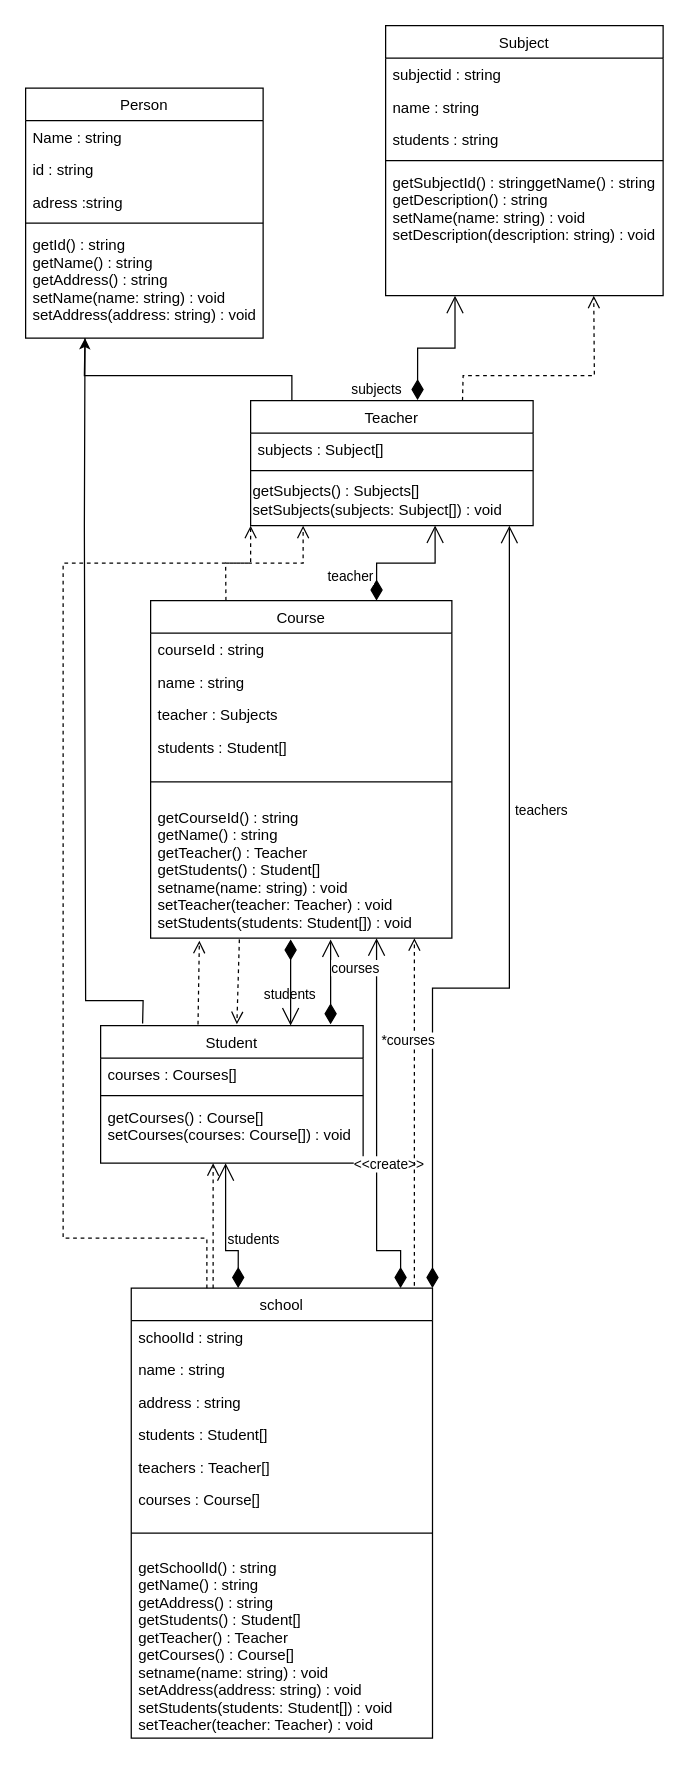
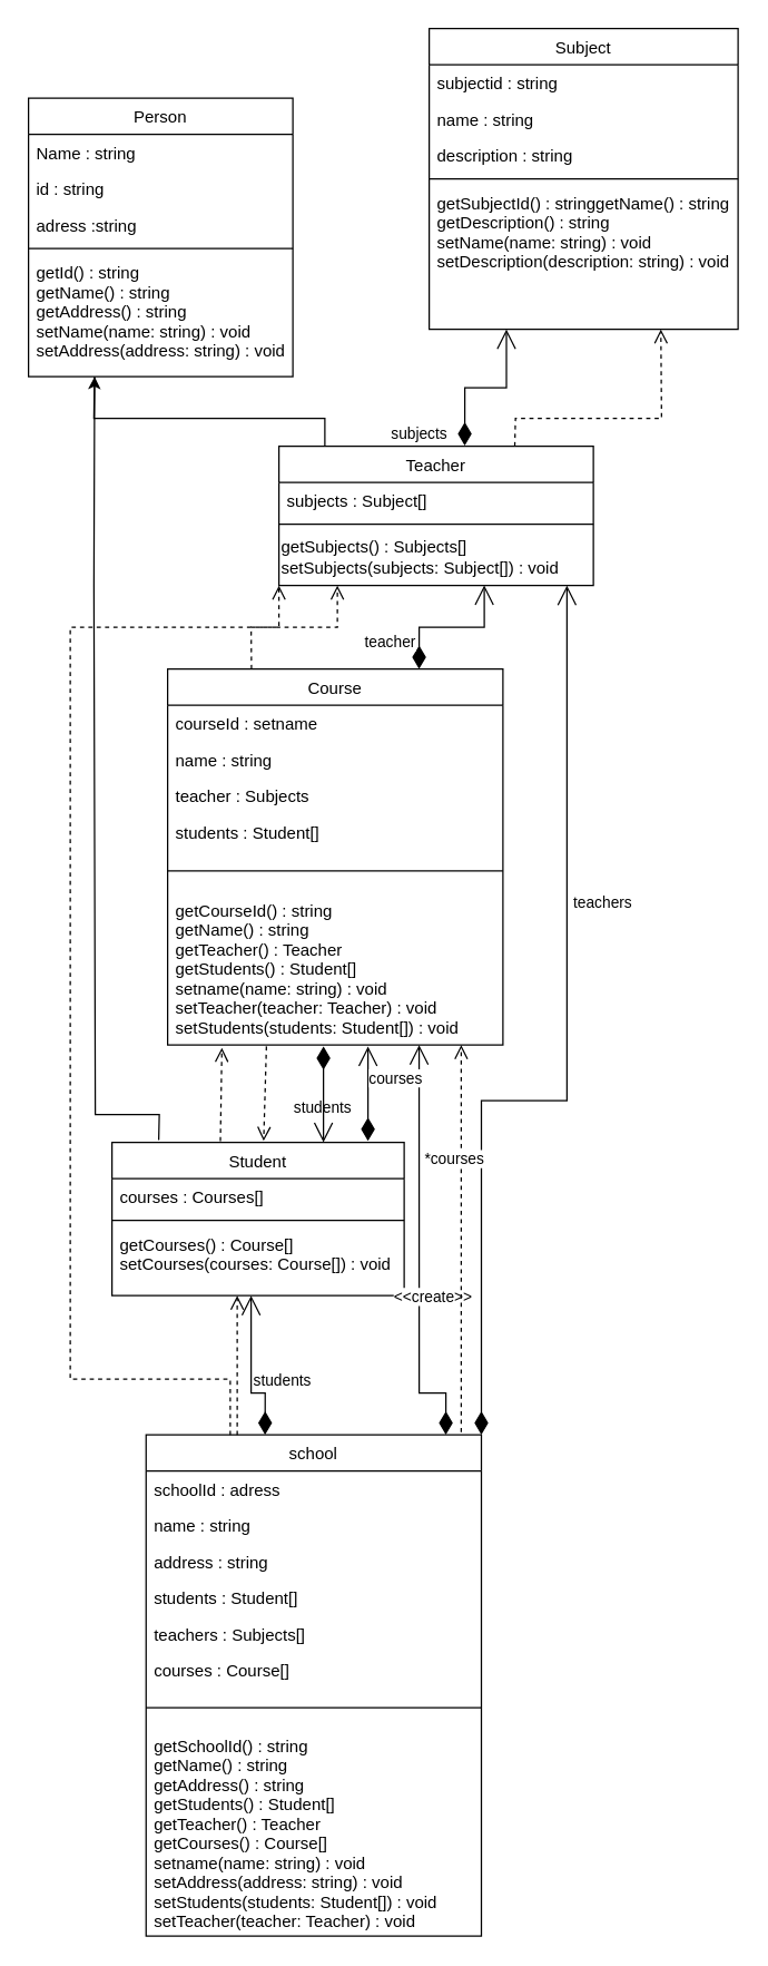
  <mxCell id="0" />
  <mxCell id="1" parent="0" />
  <mxCell id="2" value="Person" style="swimlane;fontStyle=0;align=center;verticalAlign=top;childLayout=stackLayout;horizontal=1;startSize=26;horizontalStack=0;resizeParent=1;resizeLast=0;collapsible=1;marginBottom=0;rounded=0;shadow=0;strokeWidth=1;labelBackgroundColor=none;" parent="1" vertex="1"><mxGeometry x="20" y="70" width="190" height="200" as="geometry"><mxRectangle x="230" y="140" width="160" height="26" as="alternateBounds" /></mxGeometry></mxCell>
  <mxCell id="3" value="Name : string" style="text;align=left;verticalAlign=top;spacingLeft=4;spacingRight=4;overflow=hidden;rotatable=0;points=[[0,0.5],[1,0.5]];portConstraint=eastwest;labelBackgroundColor=none;" parent="2" vertex="1"><mxGeometry y="26" width="190" height="26" as="geometry" /></mxCell>
  <mxCell id="4" value="id : string" style="text;align=left;verticalAlign=top;spacingLeft=4;spacingRight=4;overflow=hidden;rotatable=0;points=[[0,0.5],[1,0.5]];portConstraint=eastwest;rounded=0;shadow=0;html=0;labelBackgroundColor=none;" parent="2" vertex="1"><mxGeometry y="52" width="190" height="26" as="geometry" /></mxCell>
  <mxCell id="5" value="adress :string" style="text;align=left;verticalAlign=top;spacingLeft=4;spacingRight=4;overflow=hidden;rotatable=0;points=[[0,0.5],[1,0.5]];portConstraint=eastwest;rounded=0;shadow=0;html=0;labelBackgroundColor=none;" parent="2" vertex="1"><mxGeometry y="78" width="190" height="26" as="geometry" /></mxCell>
  <mxCell id="6" value="" style="line;html=1;strokeWidth=1;align=left;verticalAlign=middle;spacingTop=-1;spacingLeft=3;spacingRight=3;rotatable=0;labelPosition=right;points=[];portConstraint=eastwest;labelBackgroundColor=none;" parent="2" vertex="1"><mxGeometry y="104" width="190" height="8" as="geometry" /></mxCell>
  <mxCell id="7" value="getId() : string&#10;getName() : string&#10;getAddress() : string&#10;setName(name: string) : void&#10;setAddress(address: string) : void" style="text;align=left;verticalAlign=top;spacingLeft=4;spacingRight=4;overflow=hidden;rotatable=0;points=[[0,0.5],[1,0.5]];portConstraint=eastwest;labelBackgroundColor=none;" parent="2" vertex="1"><mxGeometry y="112" width="190" height="78" as="geometry" /></mxCell>
  <mxCell id="8" value="Student" style="swimlane;fontStyle=0;align=center;verticalAlign=top;childLayout=stackLayout;horizontal=1;startSize=26;horizontalStack=0;resizeParent=1;resizeLast=0;collapsible=1;marginBottom=0;rounded=0;shadow=0;strokeWidth=1;labelBackgroundColor=none;" parent="1" vertex="1"><mxGeometry x="80" y="820" width="210" height="110" as="geometry"><mxRectangle x="130" y="380" width="160" height="26" as="alternateBounds" /></mxGeometry></mxCell>
  <mxCell id="9" value="courses : Courses[]" style="text;align=left;verticalAlign=top;spacingLeft=4;spacingRight=4;overflow=hidden;rotatable=0;points=[[0,0.5],[1,0.5]];portConstraint=eastwest;labelBackgroundColor=none;" parent="8" vertex="1"><mxGeometry y="26" width="210" height="26" as="geometry" /></mxCell>
  <mxCell id="10" value="" style="line;html=1;strokeWidth=1;align=left;verticalAlign=middle;spacingTop=-1;spacingLeft=3;spacingRight=3;rotatable=0;labelPosition=right;points=[];portConstraint=eastwest;labelBackgroundColor=none;" parent="8" vertex="1"><mxGeometry y="52" width="210" height="8" as="geometry" /></mxCell>
  <mxCell id="11" value="getCourses() : Course[]&#10;setCourses(courses: Course[]) : void" style="text;align=left;verticalAlign=top;spacingLeft=4;spacingRight=4;overflow=hidden;rotatable=0;points=[[0,0.5],[1,0.5]];portConstraint=eastwest;fontStyle=0;labelBackgroundColor=none;" parent="8" vertex="1"><mxGeometry y="60" width="210" height="40" as="geometry" /></mxCell>
  <mxCell id="12" value="Teacher" style="swimlane;fontStyle=0;align=center;verticalAlign=top;childLayout=stackLayout;horizontal=1;startSize=26;horizontalStack=0;resizeParent=1;resizeLast=0;collapsible=1;marginBottom=0;rounded=0;shadow=0;strokeWidth=1;labelBackgroundColor=none;" parent="1" vertex="1"><mxGeometry x="200" y="320" width="226" height="100" as="geometry"><mxRectangle x="340" y="380" width="170" height="26" as="alternateBounds" /></mxGeometry></mxCell>
  <mxCell id="13" value="subjects : Subject[]" style="text;align=left;verticalAlign=top;spacingLeft=4;spacingRight=4;overflow=hidden;rotatable=0;points=[[0,0.5],[1,0.5]];portConstraint=eastwest;labelBackgroundColor=none;" parent="12" vertex="1"><mxGeometry y="26" width="226" height="26" as="geometry" /></mxCell>
  <mxCell id="14" value="" style="line;html=1;strokeWidth=1;align=left;verticalAlign=middle;spacingTop=-1;spacingLeft=3;spacingRight=3;rotatable=0;labelPosition=right;points=[];portConstraint=eastwest;labelBackgroundColor=none;" parent="12" vertex="1"><mxGeometry y="52" width="226" height="8" as="geometry" /></mxCell>
  <mxCell id="15" value="getSubjects() : Subjects[]&lt;div&gt;setSubjects(subjects: Subject[]) : void&lt;/div&gt;" style="text;html=1;align=left;verticalAlign=middle;resizable=0;points=[];autosize=1;strokeColor=none;fillColor=none;" vertex="1" parent="12"><mxGeometry y="60" width="226" height="40" as="geometry" /></mxCell>
  <mxCell id="16" value="Subject" style="swimlane;fontStyle=0;align=center;verticalAlign=top;childLayout=stackLayout;horizontal=1;startSize=26;horizontalStack=0;resizeParent=1;resizeLast=0;collapsible=1;marginBottom=0;rounded=0;shadow=0;strokeWidth=1;labelBackgroundColor=none;" parent="1" vertex="1"><mxGeometry x="308" y="20" width="222" height="216" as="geometry"><mxRectangle x="550" y="140" width="160" height="26" as="alternateBounds" /></mxGeometry></mxCell>
  <mxCell id="17" value="subjectid : string    " style="text;align=left;verticalAlign=top;spacingLeft=4;spacingRight=4;overflow=hidden;rotatable=0;points=[[0,0.5],[1,0.5]];portConstraint=eastwest;labelBackgroundColor=none;" parent="16" vertex="1"><mxGeometry y="26" width="222" height="26" as="geometry" /></mxCell>
  <mxCell id="18" value="name : string" style="text;align=left;verticalAlign=top;spacingLeft=4;spacingRight=4;overflow=hidden;rotatable=0;points=[[0,0.5],[1,0.5]];portConstraint=eastwest;rounded=0;shadow=0;html=0;labelBackgroundColor=none;" parent="16" vertex="1"><mxGeometry y="52" width="222" height="26" as="geometry" /></mxCell>
- <mxCell id="19" value="students : string" style="text;align=left;verticalAlign=top;spacingLeft=4;spacingRight=4;overflow=hidden;rotatable=0;points=[[0,0.5],[1,0.5]];portConstraint=eastwest;rounded=0;shadow=0;html=0;labelBackgroundColor=none;" parent="16" vertex="1"><mxGeometry y="78" width="222" height="26" as="geometry" /></mxCell>
+ <mxCell id="19" value="description : string" style="text;align=left;verticalAlign=top;spacingLeft=4;spacingRight=4;overflow=hidden;rotatable=0;points=[[0,0.5],[1,0.5]];portConstraint=eastwest;rounded=0;shadow=0;html=0;labelBackgroundColor=none;" parent="16" vertex="1"><mxGeometry y="78" width="222" height="26" as="geometry" /></mxCell>
  <mxCell id="20" value="" style="line;html=1;strokeWidth=1;align=left;verticalAlign=middle;spacingTop=-1;spacingLeft=3;spacingRight=3;rotatable=0;labelPosition=right;points=[];portConstraint=eastwest;labelBackgroundColor=none;" parent="16" vertex="1"><mxGeometry y="104" width="222" height="8" as="geometry" /></mxCell>
  <mxCell id="21" value="getSubjectId() : stringgetName() : string&#10;getDescription() : string&#10;setName(name: string) : void&#10;setDescription(description: string) : void" style="text;align=left;verticalAlign=top;spacingLeft=4;spacingRight=4;overflow=hidden;rotatable=0;points=[[0,0.5],[1,0.5]];portConstraint=eastwest;labelBackgroundColor=none;" parent="16" vertex="1"><mxGeometry y="112" width="222" height="60" as="geometry" /></mxCell>
  <mxCell id="22" value="Course" style="swimlane;fontStyle=0;align=center;verticalAlign=top;childLayout=stackLayout;horizontal=1;startSize=26;horizontalStack=0;resizeParent=1;resizeLast=0;collapsible=1;marginBottom=0;rounded=0;shadow=0;strokeWidth=1;labelBackgroundColor=none;" vertex="1" parent="1"><mxGeometry x="120" y="480" width="241" height="270" as="geometry"><mxRectangle x="230" y="140" width="160" height="26" as="alternateBounds" /></mxGeometry></mxCell>
- <mxCell id="23" value="courseId : string" style="text;align=left;verticalAlign=top;spacingLeft=4;spacingRight=4;overflow=hidden;rotatable=0;points=[[0,0.5],[1,0.5]];portConstraint=eastwest;labelBackgroundColor=none;" vertex="1" parent="22"><mxGeometry y="26" width="241" height="26" as="geometry" /></mxCell>
+ <mxCell id="23" value="courseId : setname" style="text;align=left;verticalAlign=top;spacingLeft=4;spacingRight=4;overflow=hidden;rotatable=0;points=[[0,0.5],[1,0.5]];portConstraint=eastwest;labelBackgroundColor=none;" vertex="1" parent="22"><mxGeometry y="26" width="241" height="26" as="geometry" /></mxCell>
  <mxCell id="24" value="name : string" style="text;align=left;verticalAlign=top;spacingLeft=4;spacingRight=4;overflow=hidden;rotatable=0;points=[[0,0.5],[1,0.5]];portConstraint=eastwest;rounded=0;shadow=0;html=0;labelBackgroundColor=none;" vertex="1" parent="22"><mxGeometry y="52" width="241" height="26" as="geometry" /></mxCell>
  <mxCell id="25" value="teacher : Subjects" style="text;align=left;verticalAlign=top;spacingLeft=4;spacingRight=4;overflow=hidden;rotatable=0;points=[[0,0.5],[1,0.5]];portConstraint=eastwest;rounded=0;shadow=0;html=0;labelBackgroundColor=none;" vertex="1" parent="22"><mxGeometry y="78" width="241" height="26" as="geometry" /></mxCell>
  <mxCell id="26" value="students : Student[]" style="text;align=left;verticalAlign=top;spacingLeft=4;spacingRight=4;overflow=hidden;rotatable=0;points=[[0,0.5],[1,0.5]];portConstraint=eastwest;rounded=0;shadow=0;html=0;labelBackgroundColor=none;" vertex="1" parent="22"><mxGeometry y="104" width="241" height="26" as="geometry" /></mxCell>
  <mxCell id="27" value="" style="line;html=1;strokeWidth=1;align=left;verticalAlign=middle;spacingTop=-1;spacingLeft=3;spacingRight=3;rotatable=0;labelPosition=right;points=[];portConstraint=eastwest;labelBackgroundColor=none;" vertex="1" parent="22"><mxGeometry y="130" width="241" height="30" as="geometry" /></mxCell>
  <mxCell id="28" value="getCourseId() : string&#10;getName() : string&#10;getTeacher() : Teacher&#10;getStudents() : Student[]&#10;setname(name: string) : void&#10;setTeacher(teacher: Teacher) : void&#10;setStudents(students: Student[]) : void" style="text;align=left;verticalAlign=top;spacingLeft=4;spacingRight=4;overflow=hidden;rotatable=0;points=[[0,0.5],[1,0.5]];portConstraint=eastwest;labelBackgroundColor=none;" vertex="1" parent="22"><mxGeometry y="160" width="241" height="100" as="geometry" /></mxCell>
  <mxCell id="29" value="school" style="swimlane;fontStyle=0;align=center;verticalAlign=top;childLayout=stackLayout;horizontal=1;startSize=26;horizontalStack=0;resizeParent=1;resizeLast=0;collapsible=1;marginBottom=0;rounded=0;shadow=0;strokeWidth=1;labelBackgroundColor=none;" vertex="1" parent="1"><mxGeometry x="104.5" y="1030" width="241" height="360" as="geometry"><mxRectangle x="230" y="140" width="160" height="26" as="alternateBounds" /></mxGeometry></mxCell>
- <mxCell id="30" value="schoolId : string" style="text;align=left;verticalAlign=top;spacingLeft=4;spacingRight=4;overflow=hidden;rotatable=0;points=[[0,0.5],[1,0.5]];portConstraint=eastwest;labelBackgroundColor=none;" vertex="1" parent="29"><mxGeometry y="26" width="241" height="26" as="geometry" /></mxCell>
+ <mxCell id="30" value="schoolId : adress" style="text;align=left;verticalAlign=top;spacingLeft=4;spacingRight=4;overflow=hidden;rotatable=0;points=[[0,0.5],[1,0.5]];portConstraint=eastwest;labelBackgroundColor=none;" vertex="1" parent="29"><mxGeometry y="26" width="241" height="26" as="geometry" /></mxCell>
  <mxCell id="31" value="name : string" style="text;align=left;verticalAlign=top;spacingLeft=4;spacingRight=4;overflow=hidden;rotatable=0;points=[[0,0.5],[1,0.5]];portConstraint=eastwest;rounded=0;shadow=0;html=0;labelBackgroundColor=none;" vertex="1" parent="29"><mxGeometry y="52" width="241" height="26" as="geometry" /></mxCell>
  <mxCell id="32" value="address : string" style="text;align=left;verticalAlign=top;spacingLeft=4;spacingRight=4;overflow=hidden;rotatable=0;points=[[0,0.5],[1,0.5]];portConstraint=eastwest;rounded=0;shadow=0;html=0;labelBackgroundColor=none;" vertex="1" parent="29"><mxGeometry y="78" width="241" height="26" as="geometry" /></mxCell>
  <mxCell id="33" value="students : Student[]" style="text;align=left;verticalAlign=top;spacingLeft=4;spacingRight=4;overflow=hidden;rotatable=0;points=[[0,0.5],[1,0.5]];portConstraint=eastwest;rounded=0;shadow=0;html=0;labelBackgroundColor=none;" vertex="1" parent="29"><mxGeometry y="104" width="241" height="26" as="geometry" /></mxCell>
- <mxCell id="34" value="teachers : Teacher[]" style="text;align=left;verticalAlign=top;spacingLeft=4;spacingRight=4;overflow=hidden;rotatable=0;points=[[0,0.5],[1,0.5]];portConstraint=eastwest;rounded=0;shadow=0;html=0;labelBackgroundColor=none;" vertex="1" parent="29"><mxGeometry y="130" width="241" height="26" as="geometry" /></mxCell>
+ <mxCell id="34" value="teachers : Subjects[]" style="text;align=left;verticalAlign=top;spacingLeft=4;spacingRight=4;overflow=hidden;rotatable=0;points=[[0,0.5],[1,0.5]];portConstraint=eastwest;rounded=0;shadow=0;html=0;labelBackgroundColor=none;" vertex="1" parent="29"><mxGeometry y="130" width="241" height="26" as="geometry" /></mxCell>
  <mxCell id="35" value="courses : Course[]" style="text;align=left;verticalAlign=top;spacingLeft=4;spacingRight=4;overflow=hidden;rotatable=0;points=[[0,0.5],[1,0.5]];portConstraint=eastwest;rounded=0;shadow=0;html=0;labelBackgroundColor=none;" vertex="1" parent="29"><mxGeometry y="156" width="241" height="26" as="geometry" /></mxCell>
  <mxCell id="36" value="" style="line;html=1;strokeWidth=1;align=left;verticalAlign=middle;spacingTop=-1;spacingLeft=3;spacingRight=3;rotatable=0;labelPosition=right;points=[];portConstraint=eastwest;labelBackgroundColor=none;" vertex="1" parent="29"><mxGeometry y="182" width="241" height="28" as="geometry" /></mxCell>
  <mxCell id="37" value="getSchoolId() : string&#10;getName() : string&#10;getAddress() : string&#10;getStudents() : Student[]&#10;getTeacher() : Teacher&#10;getCourses() : Course[]&#10;setname(name: string) : void&#10;setAddress(address: string) : void&#10;setStudents(students: Student[]) : void&#10;setTeacher(teacher: Teacher) : void&#10;&#10;" style="text;align=left;verticalAlign=top;spacingLeft=4;spacingRight=4;overflow=hidden;rotatable=0;points=[[0,0.5],[1,0.5]];portConstraint=eastwest;labelBackgroundColor=none;" vertex="1" parent="29"><mxGeometry y="210" width="241" height="150" as="geometry" /></mxCell>
  <mxCell id="38" value="" style="html=1;verticalAlign=bottom;endArrow=open;dashed=1;endSize=8;curved=0;rounded=0;exitX=0.75;exitY=0;exitDx=0;exitDy=0;entryX=0.75;entryY=1;entryDx=0;entryDy=0;" edge="1" parent="1" source="12" target="16"><mxGeometry relative="1" as="geometry"><mxPoint x="330" y="300" as="sourcePoint" /><mxPoint x="250" y="300" as="targetPoint" /><Array as="points"><mxPoint x="370" y="300" /><mxPoint x="475" y="300" /></Array></mxGeometry></mxCell>
  <mxCell id="39" value="" style="endArrow=classic;html=1;rounded=0;entryX=0.25;entryY=1;entryDx=0;entryDy=0;" edge="1" parent="1" target="2"><mxGeometry width="50" height="50" relative="1" as="geometry"><mxPoint x="233" y="320" as="sourcePoint" /><mxPoint x="60" y="300" as="targetPoint" /><Array as="points"><mxPoint x="233" y="300" /><mxPoint x="67" y="300" /></Array></mxGeometry></mxCell>
  <mxCell id="40" value="subjects" style="endArrow=open;html=1;endSize=12;startArrow=diamondThin;startSize=14;startFill=1;edgeStyle=orthogonalEdgeStyle;align=left;verticalAlign=bottom;rounded=0;exitX=0.591;exitY=-0.004;exitDx=0;exitDy=0;exitPerimeter=0;entryX=0.25;entryY=1;entryDx=0;entryDy=0;" edge="1" parent="1" source="12" target="16"><mxGeometry x="-1.0" y="55" relative="1" as="geometry"><mxPoint x="180" y="280" as="sourcePoint" /><mxPoint x="340" y="280" as="targetPoint" /><mxPoint as="offset" /></mxGeometry></mxCell>
  <mxCell id="41" value="" style="endArrow=none;html=1;rounded=0;entryX=0.25;entryY=1;entryDx=0;entryDy=0;exitX=0.16;exitY=-0.016;exitDx=0;exitDy=0;exitPerimeter=0;" edge="1" parent="1" source="8" target="2"><mxGeometry width="50" height="50" relative="1" as="geometry"><mxPoint x="67" y="490" as="sourcePoint" /><mxPoint x="70" y="280" as="targetPoint" /><Array as="points"><mxPoint x="114" y="800" /><mxPoint x="68" y="800" /><mxPoint x="67" y="420" /></Array></mxGeometry></mxCell>
  <mxCell id="42" value="teacher" style="endArrow=open;html=1;endSize=12;startArrow=diamondThin;startSize=14;startFill=1;edgeStyle=orthogonalEdgeStyle;align=left;verticalAlign=bottom;rounded=0;exitX=0.75;exitY=0;exitDx=0;exitDy=0;entryX=0.653;entryY=0.996;entryDx=0;entryDy=0;entryPerimeter=0;" edge="1" parent="1" source="22" target="15"><mxGeometry x="-0.814" y="41" relative="1" as="geometry"><mxPoint x="308" y="470" as="sourcePoint" /><mxPoint x="337" y="390" as="targetPoint" /><mxPoint as="offset" /></mxGeometry></mxCell>
  <mxCell id="43" value="teachers" style="endArrow=open;html=1;endSize=12;startArrow=diamondThin;startSize=14;startFill=1;edgeStyle=orthogonalEdgeStyle;align=left;verticalAlign=bottom;rounded=0;exitX=1;exitY=0;exitDx=0;exitDy=0;" edge="1" parent="1" source="29"><mxGeometry x="0.296" y="-3" relative="1" as="geometry"><mxPoint x="410" y="640" as="sourcePoint" /><mxPoint x="407" y="420" as="targetPoint" /><mxPoint as="offset" /><Array as="points"><mxPoint x="346" y="790" /><mxPoint x="407" y="790" /></Array></mxGeometry></mxCell>
  <mxCell id="44" value="" style="html=1;verticalAlign=bottom;endArrow=open;dashed=1;endSize=8;curved=0;rounded=0;exitX=0.25;exitY=0;exitDx=0;exitDy=0;" edge="1" parent="1" source="22"><mxGeometry relative="1" as="geometry"><mxPoint x="82.5" y="450" as="sourcePoint" /><mxPoint x="242" y="420" as="targetPoint" /><Array as="points"><mxPoint x="180" y="450" /><mxPoint x="242" y="450" /></Array></mxGeometry></mxCell>
  <mxCell id="45" value="" style="html=1;verticalAlign=bottom;endArrow=open;dashed=1;endSize=8;curved=0;rounded=0;" edge="1" parent="1"><mxGeometry relative="1" as="geometry"><mxPoint x="165" y="1030" as="sourcePoint" /><mxPoint x="200" y="420" as="targetPoint" /><Array as="points"><mxPoint x="165" y="990" /><mxPoint x="50" y="990" /><mxPoint x="50" y="450" /><mxPoint x="200" y="450" /></Array></mxGeometry></mxCell>
  <mxCell id="46" value="" style="html=1;verticalAlign=bottom;endArrow=open;dashed=1;endSize=8;curved=0;rounded=0;exitX=0.25;exitY=0;exitDx=0;exitDy=0;" edge="1" parent="1"><mxGeometry relative="1" as="geometry"><mxPoint x="170" y="1030" as="sourcePoint" /><mxPoint x="170" y="930" as="targetPoint" /><Array as="points"><mxPoint x="170" y="1000" /></Array></mxGeometry></mxCell>
  <mxCell id="47" value="students" style="endArrow=open;html=1;endSize=12;startArrow=diamondThin;startSize=14;startFill=1;edgeStyle=orthogonalEdgeStyle;align=left;verticalAlign=bottom;rounded=0;exitX=0.355;exitY=0;exitDx=0;exitDy=0;exitPerimeter=0;" edge="1" parent="1" source="29"><mxGeometry x="-0.272" relative="1" as="geometry"><mxPoint x="189.99" y="1030" as="sourcePoint" /><mxPoint x="179.99" y="930" as="targetPoint" /><mxPoint as="offset" /><Array as="points"><mxPoint x="190" y="1000" /><mxPoint x="180" y="1000" /></Array></mxGeometry></mxCell>
  <mxCell id="48" value="&amp;lt;&amp;lt;create&amp;gt;&amp;gt;" style="endArrow=open;html=1;endSize=12;startArrow=diamondThin;startSize=14;startFill=1;edgeStyle=orthogonalEdgeStyle;align=left;verticalAlign=bottom;rounded=0;exitX=0.355;exitY=0;exitDx=0;exitDy=0;exitPerimeter=0;entryX=0.75;entryY=1;entryDx=0;entryDy=0;" edge="1" parent="1" target="22"><mxGeometry x="-0.269" y="20" relative="1" as="geometry"><mxPoint x="319.97" y="1030" as="sourcePoint" /><mxPoint x="309" y="753" as="targetPoint" /><mxPoint as="offset" /><Array as="points"><mxPoint x="320" y="1000" /><mxPoint x="300" y="1000" /><mxPoint x="300" y="750" /></Array></mxGeometry></mxCell>
  <mxCell id="49" value="" style="html=1;verticalAlign=bottom;endArrow=open;dashed=1;endSize=8;curved=0;rounded=0;exitX=0.75;exitY=0;exitDx=0;exitDy=0;" edge="1" parent="1"><mxGeometry relative="1" as="geometry"><mxPoint x="331" y="1028" as="sourcePoint" /><mxPoint x="331" y="750" as="targetPoint" /><Array as="points"><mxPoint x="331" y="1008" /></Array></mxGeometry></mxCell>
  <mxCell id="50" value="*courses" style="edgeLabel;html=1;align=center;verticalAlign=middle;resizable=0;points=[];" vertex="1" connectable="0" parent="49"><mxGeometry x="0.803" y="-6" relative="1" as="geometry"><mxPoint x="-12" y="54" as="offset" /></mxGeometry></mxCell>
  <mxCell id="51" value="students" style="endArrow=open;html=1;endSize=12;startArrow=diamondThin;startSize=14;startFill=1;edgeStyle=orthogonalEdgeStyle;align=left;verticalAlign=bottom;rounded=0;" edge="1" parent="1"><mxGeometry x="-0.559" y="55" relative="1" as="geometry"><mxPoint x="264" y="819" as="sourcePoint" /><mxPoint x="264" y="751" as="targetPoint" /><Array as="points"><mxPoint x="264" y="792" /><mxPoint x="264" y="792" /></Array><mxPoint as="offset" /></mxGeometry></mxCell>
  <mxCell id="52" value="courses" style="endArrow=open;html=1;endSize=12;startArrow=diamondThin;startSize=14;startFill=1;edgeStyle=orthogonalEdgeStyle;align=left;verticalAlign=bottom;rounded=0;" edge="1" parent="1"><mxGeometry x="-0.072" y="31" relative="1" as="geometry"><mxPoint x="232" y="751" as="sourcePoint" /><mxPoint x="232" y="820" as="targetPoint" /><Array as="points"><mxPoint x="232" y="793" /><mxPoint x="232" y="793" /></Array><mxPoint as="offset" /></mxGeometry></mxCell>
  <mxCell id="53" value="" style="html=1;verticalAlign=bottom;endArrow=open;dashed=1;endSize=8;curved=0;rounded=0;" edge="1" parent="1"><mxGeometry x="-0.101" y="11" relative="1" as="geometry"><mxPoint x="191" y="751" as="sourcePoint" /><mxPoint x="189" y="819" as="targetPoint" /><mxPoint as="offset" /></mxGeometry></mxCell>
  <mxCell id="54" value="" style="html=1;verticalAlign=bottom;endArrow=open;dashed=1;endSize=8;curved=0;rounded=0;exitX=0.371;exitY=-0.008;exitDx=0;exitDy=0;exitPerimeter=0;" edge="1" parent="1" source="8"><mxGeometry x="-0.101" y="11" relative="1" as="geometry"><mxPoint x="161" y="825" as="sourcePoint" /><mxPoint x="159" y="752" as="targetPoint" /><mxPoint as="offset" /></mxGeometry></mxCell>
